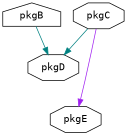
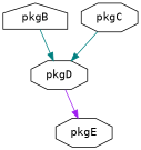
  digraph {
    fontname="DejaVu Sans Mono"
    node [fontname="DejaVu Sans Mono" shape=octagon]
    edge [color=teal fontname="DejaVu Sans Mono"]
    pkgB [shape=house]
    pkgD
    pkgC
    pkgE
    pkgB -> pkgD
    pkgC -> pkgD
-   pkgC -> pkgE [color=purple]
+   pkgD -> pkgE [color=purple]
  }
